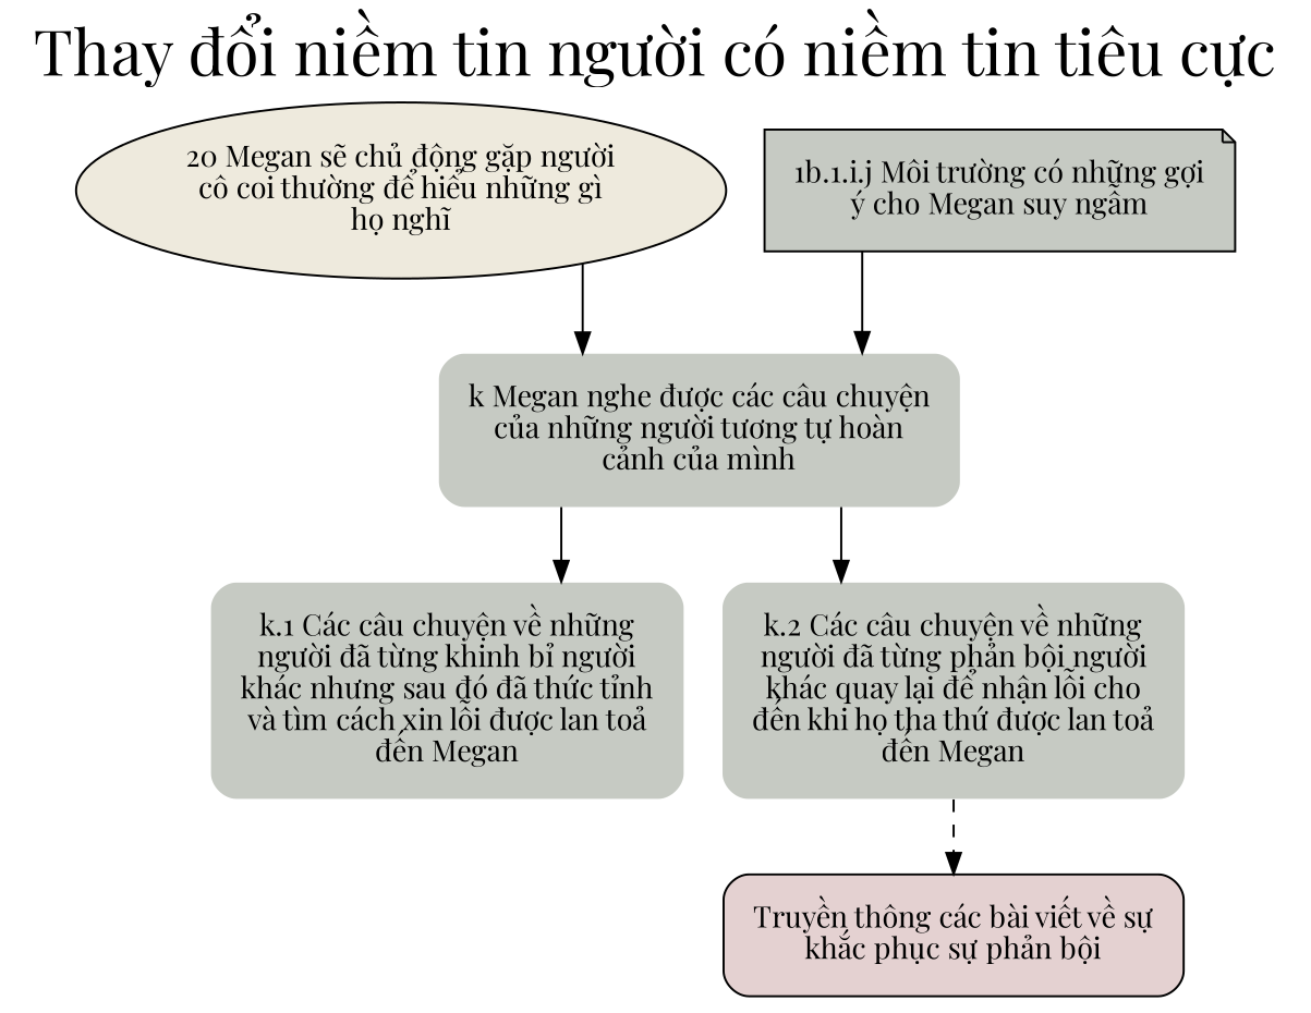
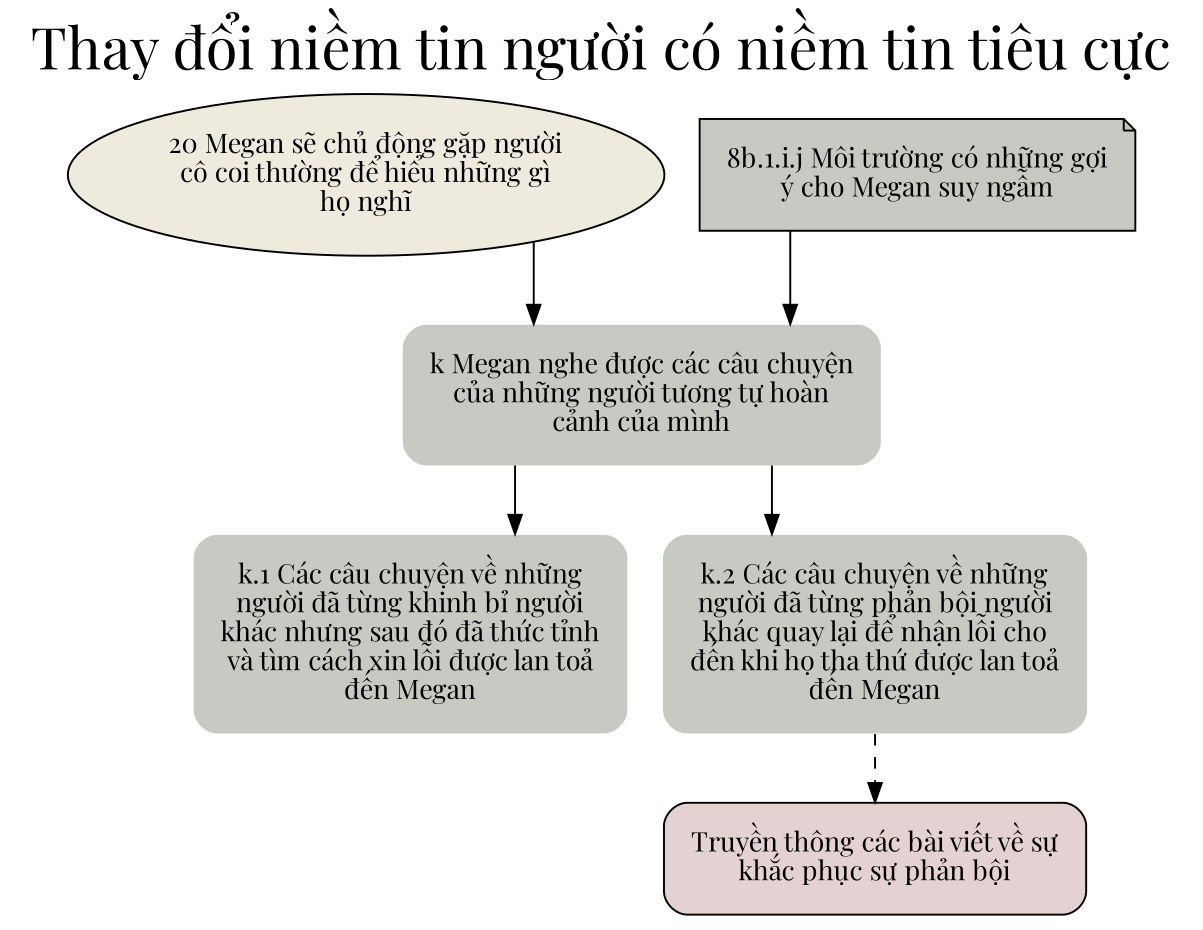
  digraph {
    fontname="Playfair Display"
    fontsize=30
    label="Thay đổi niềm tin người có niềm tin tiêu cực"
    labelloc=t
    splines=ortho
    style=rounded
    node [fillcolor="#c6cac3" fontname="Playfair Display" margin=0.2 shape=plaintext style="filled, rounded"]
    edge [penwidth=1 fontname="Playfair Display"]
    n1 [fillcolor="#EEEADD" label="20 Megan sẽ chủ động gặp người\ncô coi thường để hiểu những gì\nhọ nghĩ" margin=0.1 shape=oval]
    n2 [label="k Megan nghe được các câu chuyện\ncủa những người tương tự hoàn\ncảnh của mình"]
    n3 [label="k.1 Các câu chuyện về những\nngười đã từng khinh bỉ người\nkhác nhưng sau đó đã thức tỉnh\nvà tìm cách xin lỗi được lan toả\nđến Megan"]
    n4 [label="k.2 Các câu chuyện về những\nngười đã từng phản bội người\nkhác quay lại để nhận lỗi cho\nđến khi họ tha thứ được lan toả\nđến Megan"]
    n5 [fillcolor="#E4D1D1" label="Truyền thông các bài viết về sự\nkhắc phục sự phản bội" shape=polygon]
-   n6 [label="1b.1.i.j Môi trường có những gợi\ný cho Megan suy ngẫm" shape=note style=filled]
+   n6 [label="8b.1.i.j Môi trường có những gợi\ný cho Megan suy ngẫm" shape=note style=filled]
    n1 -> n2
    n2 -> n3
    n2 -> n4
    n4 -> n5 [style=dashed]
    n6 -> n2
  }
